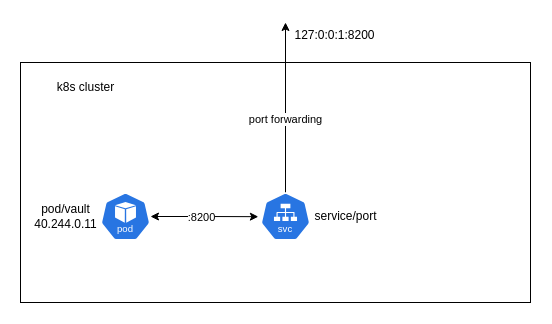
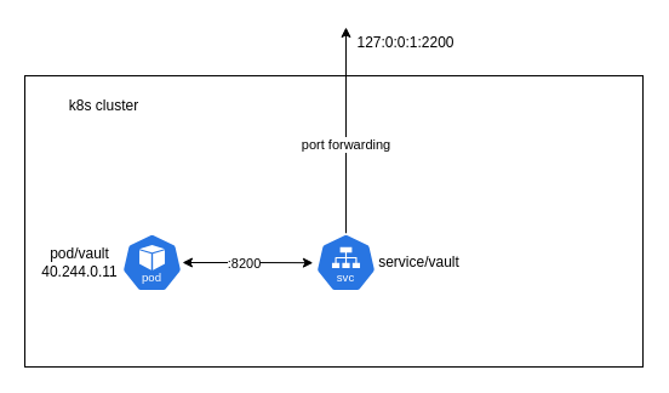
  <mxCell id="0" />
  <mxCell id="1" parent="0" />
  <mxCell id="2" value="" style="rounded=0;whiteSpace=wrap;html=1;" vertex="1" parent="1"><mxGeometry x="20" y="62" width="510" height="240" as="geometry" /></mxCell>
  <mxCell id="3" value="" style="aspect=fixed;sketch=0;html=1;dashed=0;whitespace=wrap;verticalLabelPosition=bottom;verticalAlign=top;fillColor=#2875E2;strokeColor=#ffffff;points=[[0.005,0.63,0],[0.1,0.2,0],[0.9,0.2,0],[0.5,0,0],[0.995,0.63,0],[0.72,0.99,0],[0.5,1,0],[0.28,0.99,0]];shape=mxgraph.kubernetes.icon2;kubernetesLabel=1;prIcon=pod" vertex="1" parent="1"><mxGeometry x="100" y="192" width="50" height="48" as="geometry" /></mxCell>
  <mxCell id="4" value="pod/vault&lt;div&gt;40.244.0.11&lt;/div&gt;" style="text;html=1;align=center;verticalAlign=middle;resizable=0;points=[];autosize=1;strokeColor=none;fillColor=none;" vertex="1" parent="1"><mxGeometry x="20" y="196" width="90" height="40" as="geometry" /></mxCell>
  <mxCell id="5" style="edgeStyle=orthogonalEdgeStyle;rounded=0;orthogonalLoop=1;jettySize=auto;html=1;" edge="1" parent="1" source="7"><mxGeometry relative="1" as="geometry"><mxPoint x="285" y="22" as="targetPoint" /></mxGeometry></mxCell>
  <mxCell id="6" value="port forwarding" style="edgeLabel;html=1;align=center;verticalAlign=middle;resizable=0;points=[];" vertex="1" connectable="0" parent="5"><mxGeometry x="-0.132" y="1" relative="1" as="geometry"><mxPoint as="offset" /></mxGeometry></mxCell>
  <mxCell id="7" value="" style="aspect=fixed;sketch=0;html=1;dashed=0;whitespace=wrap;verticalLabelPosition=bottom;verticalAlign=top;fillColor=#2875E2;strokeColor=#ffffff;points=[[0.005,0.63,0],[0.1,0.2,0],[0.9,0.2,0],[0.5,0,0],[0.995,0.63,0],[0.72,0.99,0],[0.5,1,0],[0.28,0.99,0]];shape=mxgraph.kubernetes.icon2;kubernetesLabel=1;prIcon=svc" vertex="1" parent="1"><mxGeometry x="260" y="192" width="50" height="48" as="geometry" /></mxCell>
- <mxCell id="8" value="service/port" style="text;html=1;align=center;verticalAlign=middle;resizable=0;points=[];autosize=1;strokeColor=none;fillColor=none;" vertex="1" parent="1"><mxGeometry x="300" y="201" width="90" height="30" as="geometry" /></mxCell>
+ <mxCell id="8" value="service/vault" style="text;html=1;align=center;verticalAlign=middle;resizable=0;points=[];autosize=1;strokeColor=none;fillColor=none;" vertex="1" parent="1"><mxGeometry x="300" y="201" width="90" height="30" as="geometry" /></mxCell>
  <mxCell id="9" style="edgeStyle=orthogonalEdgeStyle;rounded=0;orthogonalLoop=1;jettySize=auto;html=1;entryX=-0.043;entryY=0.504;entryDx=0;entryDy=0;entryPerimeter=0;startArrow=classic;startFill=1;" edge="1" parent="1" source="3" target="7"><mxGeometry relative="1" as="geometry" /></mxCell>
  <mxCell id="10" value=":8200" style="edgeLabel;html=1;align=center;verticalAlign=middle;resizable=0;points=[];" vertex="1" connectable="0" parent="9"><mxGeometry x="0.126" y="2" relative="1" as="geometry"><mxPoint x="-10" y="2" as="offset" /></mxGeometry></mxCell>
- <mxCell id="11" value="127:0:0:1:8200" style="text;html=1;align=center;verticalAlign=middle;resizable=0;points=[];autosize=1;strokeColor=none;fillColor=none;" vertex="1" parent="1"><mxGeometry x="284" y="20" width="100" height="30" as="geometry" /></mxCell>
+ <mxCell id="11" value="127:0:0:1:2200" style="text;html=1;align=center;verticalAlign=middle;resizable=0;points=[];autosize=1;strokeColor=none;fillColor=none;" vertex="1" parent="1"><mxGeometry x="284" y="20" width="100" height="30" as="geometry" /></mxCell>
  <mxCell id="12" value="k8s cluster" style="text;html=1;align=center;verticalAlign=middle;resizable=0;points=[];autosize=1;strokeColor=none;fillColor=none;" vertex="1" parent="1"><mxGeometry x="45" y="72" width="80" height="30" as="geometry" /></mxCell>
